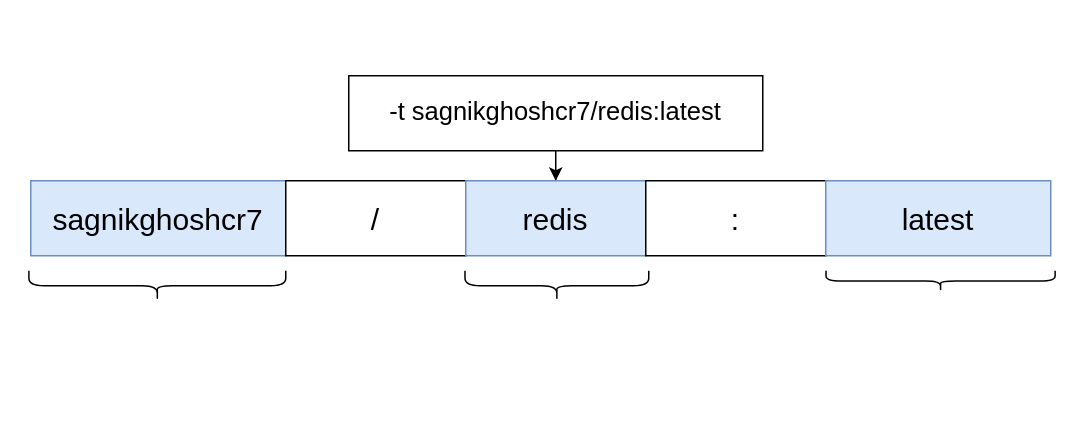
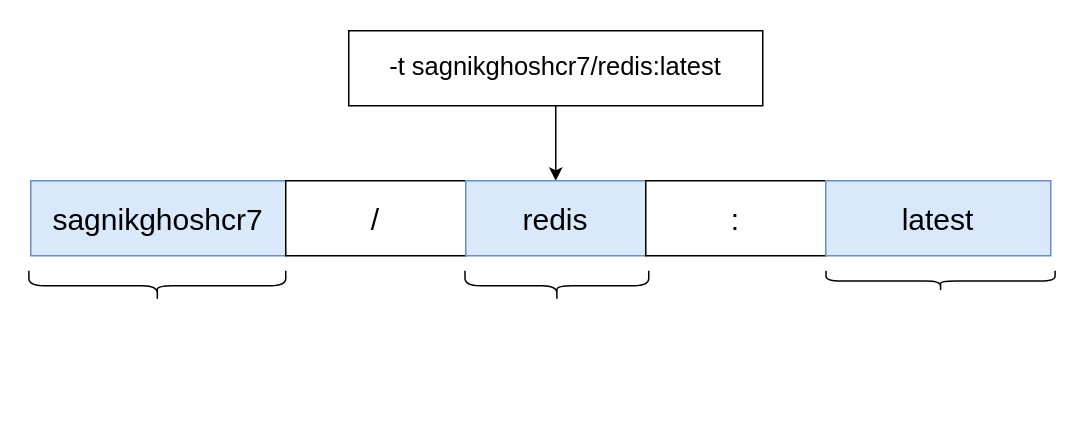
  <mxCell id="0" />
  <mxCell id="1" parent="0" />
  <mxCell id="2" value="" style="edgeStyle=orthogonalEdgeStyle;rounded=0;orthogonalLoop=1;jettySize=auto;html=1;fontFamily=Helvetica;fontSize=20;" edge="1" parent="1" source="3" target="6"><mxGeometry relative="1" as="geometry" /></mxCell>
- <mxCell id="3" value="&lt;font style=&quot;font-size: 17px;&quot;&gt;-t sagnikghoshcr7/redis:latest&lt;/font&gt;" style="rounded=0;whiteSpace=wrap;html=1;" vertex="1" parent="1"><mxGeometry x="232" y="50" width="276" height="50" as="geometry" /></mxCell>
+ <mxCell id="3" value="&lt;font style=&quot;font-size: 17px;&quot;&gt;-t sagnikghoshcr7/redis:latest&lt;/font&gt;" style="rounded=0;whiteSpace=wrap;html=1;" vertex="1" parent="1"><mxGeometry x="232" y="20" width="276" height="50" as="geometry" /></mxCell>
  <mxCell id="4" value="&lt;font style=&quot;font-size: 20px;&quot;&gt;sagnikghoshcr7&lt;/font&gt;" style="rounded=0;whiteSpace=wrap;html=1;fillColor=#dae8fc;strokeColor=#6c8ebf;" vertex="1" parent="1"><mxGeometry x="20" y="120" width="170" height="50" as="geometry" /></mxCell>
  <mxCell id="5" value="&lt;font style=&quot;font-size: 20px;&quot;&gt;/&lt;/font&gt;" style="rounded=0;whiteSpace=wrap;html=1;" vertex="1" parent="1"><mxGeometry x="190" y="120" width="120" height="50" as="geometry" /></mxCell>
  <mxCell id="6" value="&lt;font style=&quot;font-size: 20px;&quot;&gt;redis&lt;/font&gt;" style="rounded=0;whiteSpace=wrap;html=1;fillColor=#dae8fc;strokeColor=#6c8ebf;" vertex="1" parent="1"><mxGeometry x="310" y="120" width="120" height="50" as="geometry" /></mxCell>
  <mxCell id="7" value="&lt;font style=&quot;font-size: 20px;&quot;&gt;:&lt;/font&gt;" style="rounded=0;whiteSpace=wrap;html=1;" vertex="1" parent="1"><mxGeometry x="430" y="120" width="120" height="50" as="geometry" /></mxCell>
  <mxCell id="8" value="&lt;font style=&quot;font-size: 20px;&quot;&gt;latest&lt;/font&gt;" style="rounded=0;whiteSpace=wrap;html=1;fillColor=#dae8fc;strokeColor=#6c8ebf;" vertex="1" parent="1"><mxGeometry x="550" y="120" width="150" height="50" as="geometry" /></mxCell>
  <mxCell id="9" value="" style="shape=curlyBracket;whiteSpace=wrap;html=1;rounded=1;fontFamily=Helvetica;fontSize=20;rotation=-90;" vertex="1" parent="1"><mxGeometry x="619.69" y="110.5" width="13.72" height="152.72" as="geometry" /></mxCell>
  <mxCell id="10" value="" style="shape=curlyBracket;whiteSpace=wrap;html=1;rounded=1;fontFamily=Helvetica;fontSize=20;rotation=-90;" vertex="1" parent="1"><mxGeometry x="360.75" y="128.75" width="20" height="122.5" as="geometry" /></mxCell>
  <mxCell id="11" value="" style="shape=curlyBracket;whiteSpace=wrap;html=1;rounded=1;fontFamily=Helvetica;fontSize=20;rotation=-90;" vertex="1" parent="1"><mxGeometry x="94.38" y="104.38" width="20" height="171.25" as="geometry" /></mxCell>
